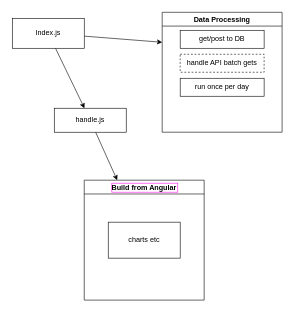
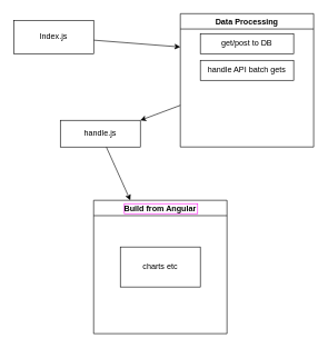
  <mxCell id="0" />
  <mxCell id="1" parent="0" />
- <mxCell id="2" value="" style="edgeStyle=none;html=1;" edge="1" parent="1" source="4" target="6"><mxGeometry relative="1" as="geometry" /></mxCell>
  <mxCell id="3" style="edgeStyle=none;html=1;entryX=0;entryY=0.25;entryDx=0;entryDy=0;" edge="1" parent="1" source="4" target="10"><mxGeometry relative="1" as="geometry" /></mxCell>
  <mxCell id="4" value="Index.js" style="rounded=0;whiteSpace=wrap;html=1;" vertex="1" parent="1"><mxGeometry x="20" y="30" width="120" height="50" as="geometry" /></mxCell>
  <mxCell id="5" style="edgeStyle=none;html=1;" edge="1" parent="1" source="6" target="7"><mxGeometry relative="1" as="geometry" /></mxCell>
  <mxCell id="6" value="handle.js" style="rounded=0;whiteSpace=wrap;html=1;" vertex="1" parent="1"><mxGeometry x="90" y="180" width="120" height="40" as="geometry" /></mxCell>
  <mxCell id="7" value="Build from Angular" style="swimlane;labelBorderColor=#FF14EF;" vertex="1" parent="1"><mxGeometry x="140" y="300" width="200" height="200" as="geometry" /></mxCell>
  <mxCell id="8" value="charts etc" style="rounded=0;whiteSpace=wrap;html=1;" vertex="1" parent="7"><mxGeometry x="40" y="70" width="120" height="60" as="geometry" /></mxCell>
+ <mxCell id="9" style="edgeStyle=none;html=1;entryX=1;entryY=0;entryDx=0;entryDy=0;" edge="1" parent="1" source="10" target="6"><mxGeometry relative="1" as="geometry" /></mxCell>
  <mxCell id="10" value="Data Processing" style="swimlane;" vertex="1" parent="1"><mxGeometry x="270" y="20" width="200" height="200" as="geometry" /></mxCell>
  <mxCell id="11" value="get/post to DB" style="rounded=0;whiteSpace=wrap;html=1;" vertex="1" parent="10"><mxGeometry x="30" y="30" width="140" height="30" as="geometry" /></mxCell>
- <mxCell id="12" value="handle API batch gets" style="rounded=0;whiteSpace=wrap;html=1;dashed=1;" vertex="1" parent="10"><mxGeometry x="30" y="70" width="140" height="30" as="geometry" /></mxCell>
- <mxCell id="13" value="run once per day" style="rounded=0;whiteSpace=wrap;html=1;" vertex="1" parent="10"><mxGeometry x="30" y="110" width="140" height="30" as="geometry" /></mxCell>
+ <mxCell id="12" value="handle API batch gets" style="rounded=0;whiteSpace=wrap;html=1;" vertex="1" parent="10"><mxGeometry x="30" y="70" width="140" height="30" as="geometry" /></mxCell>
